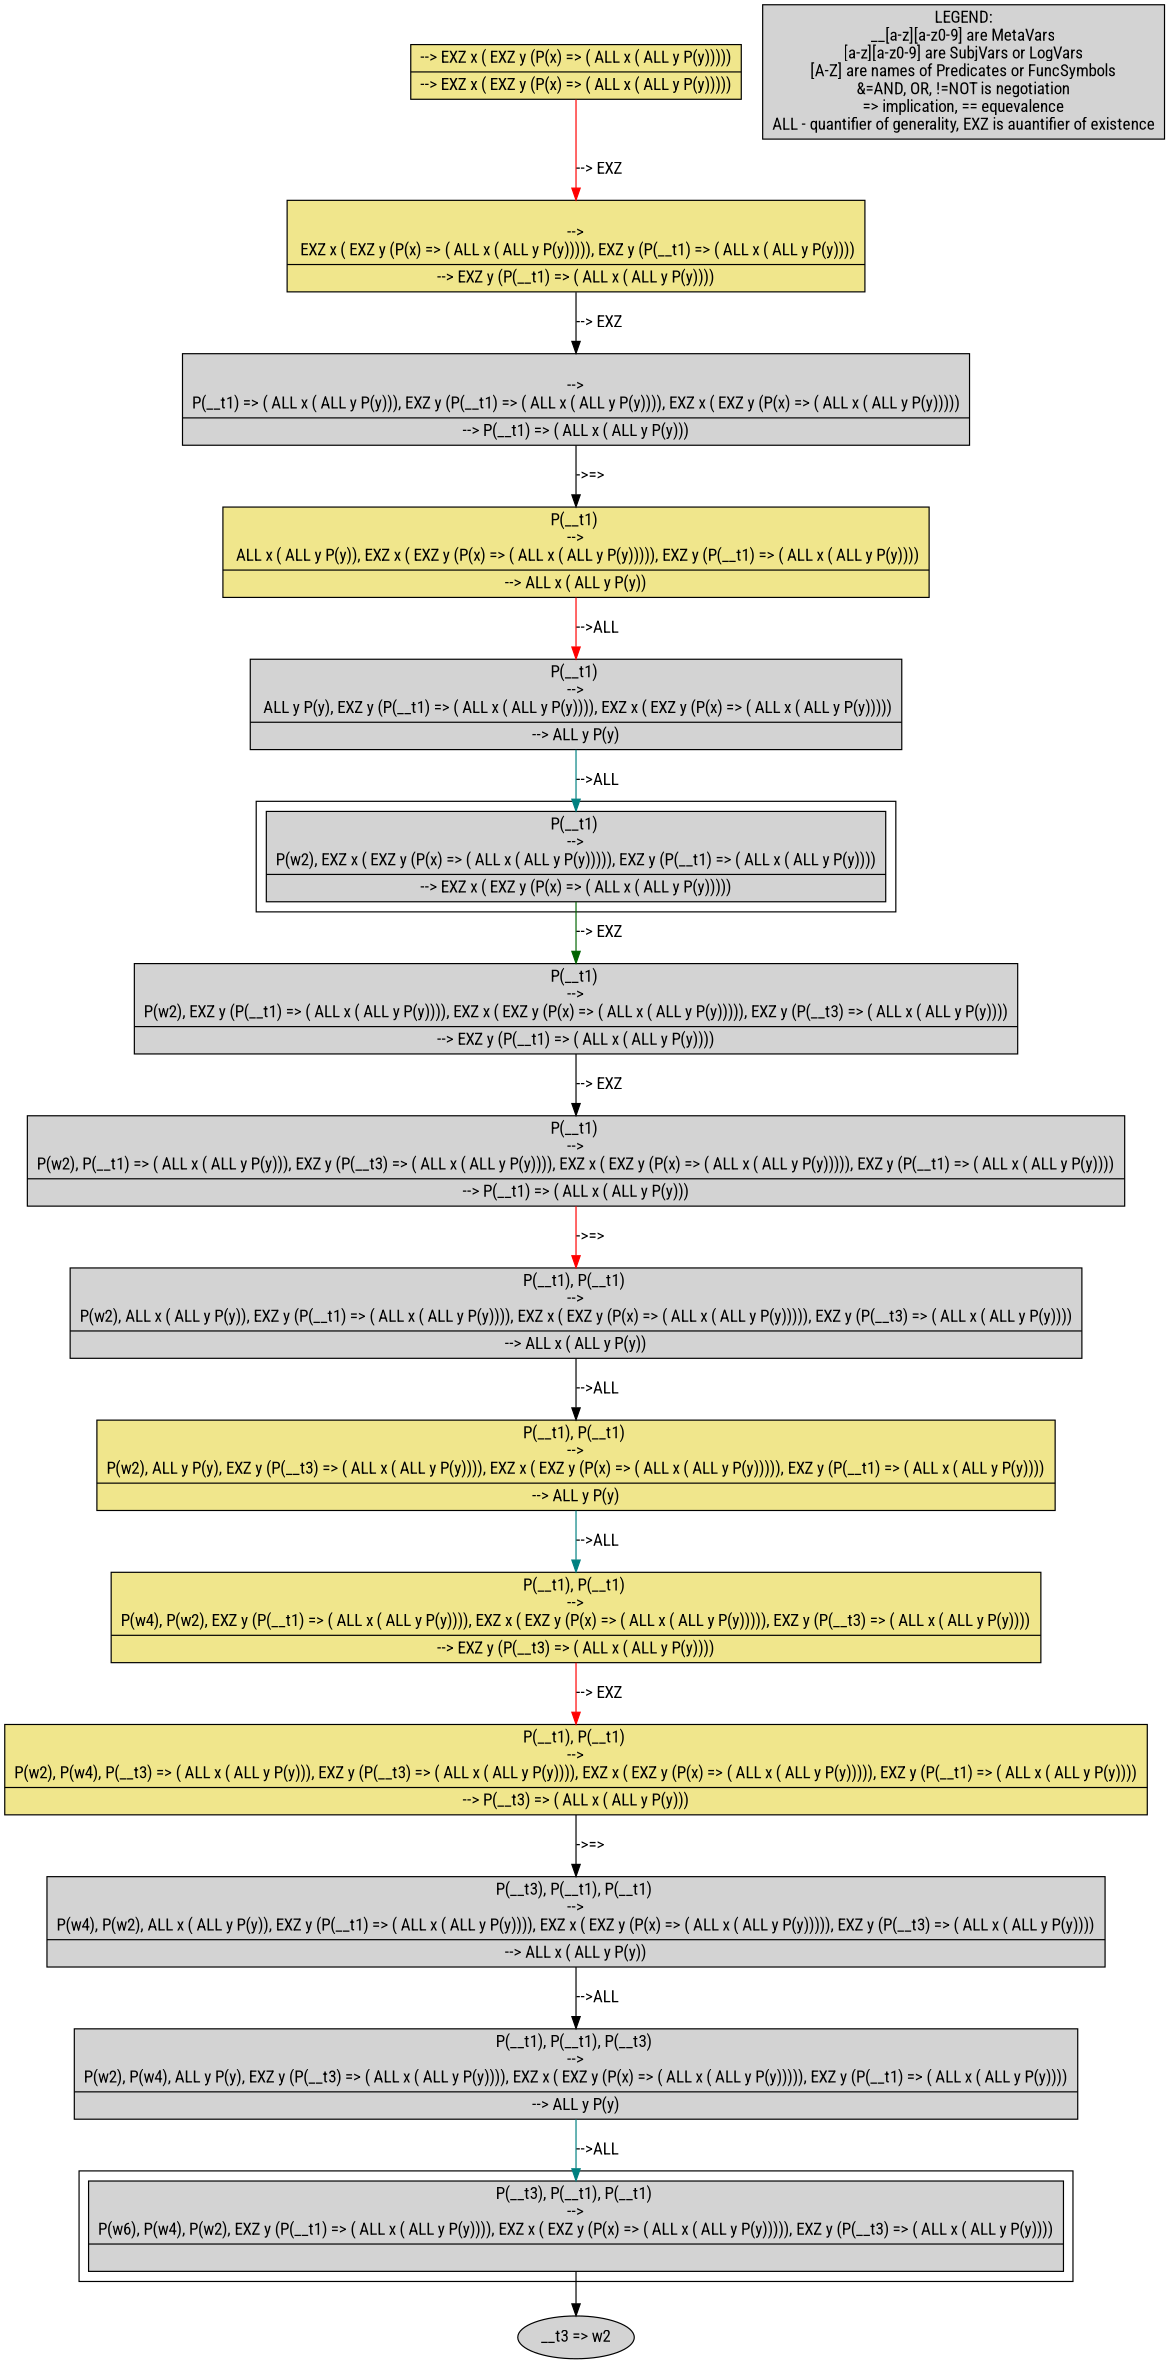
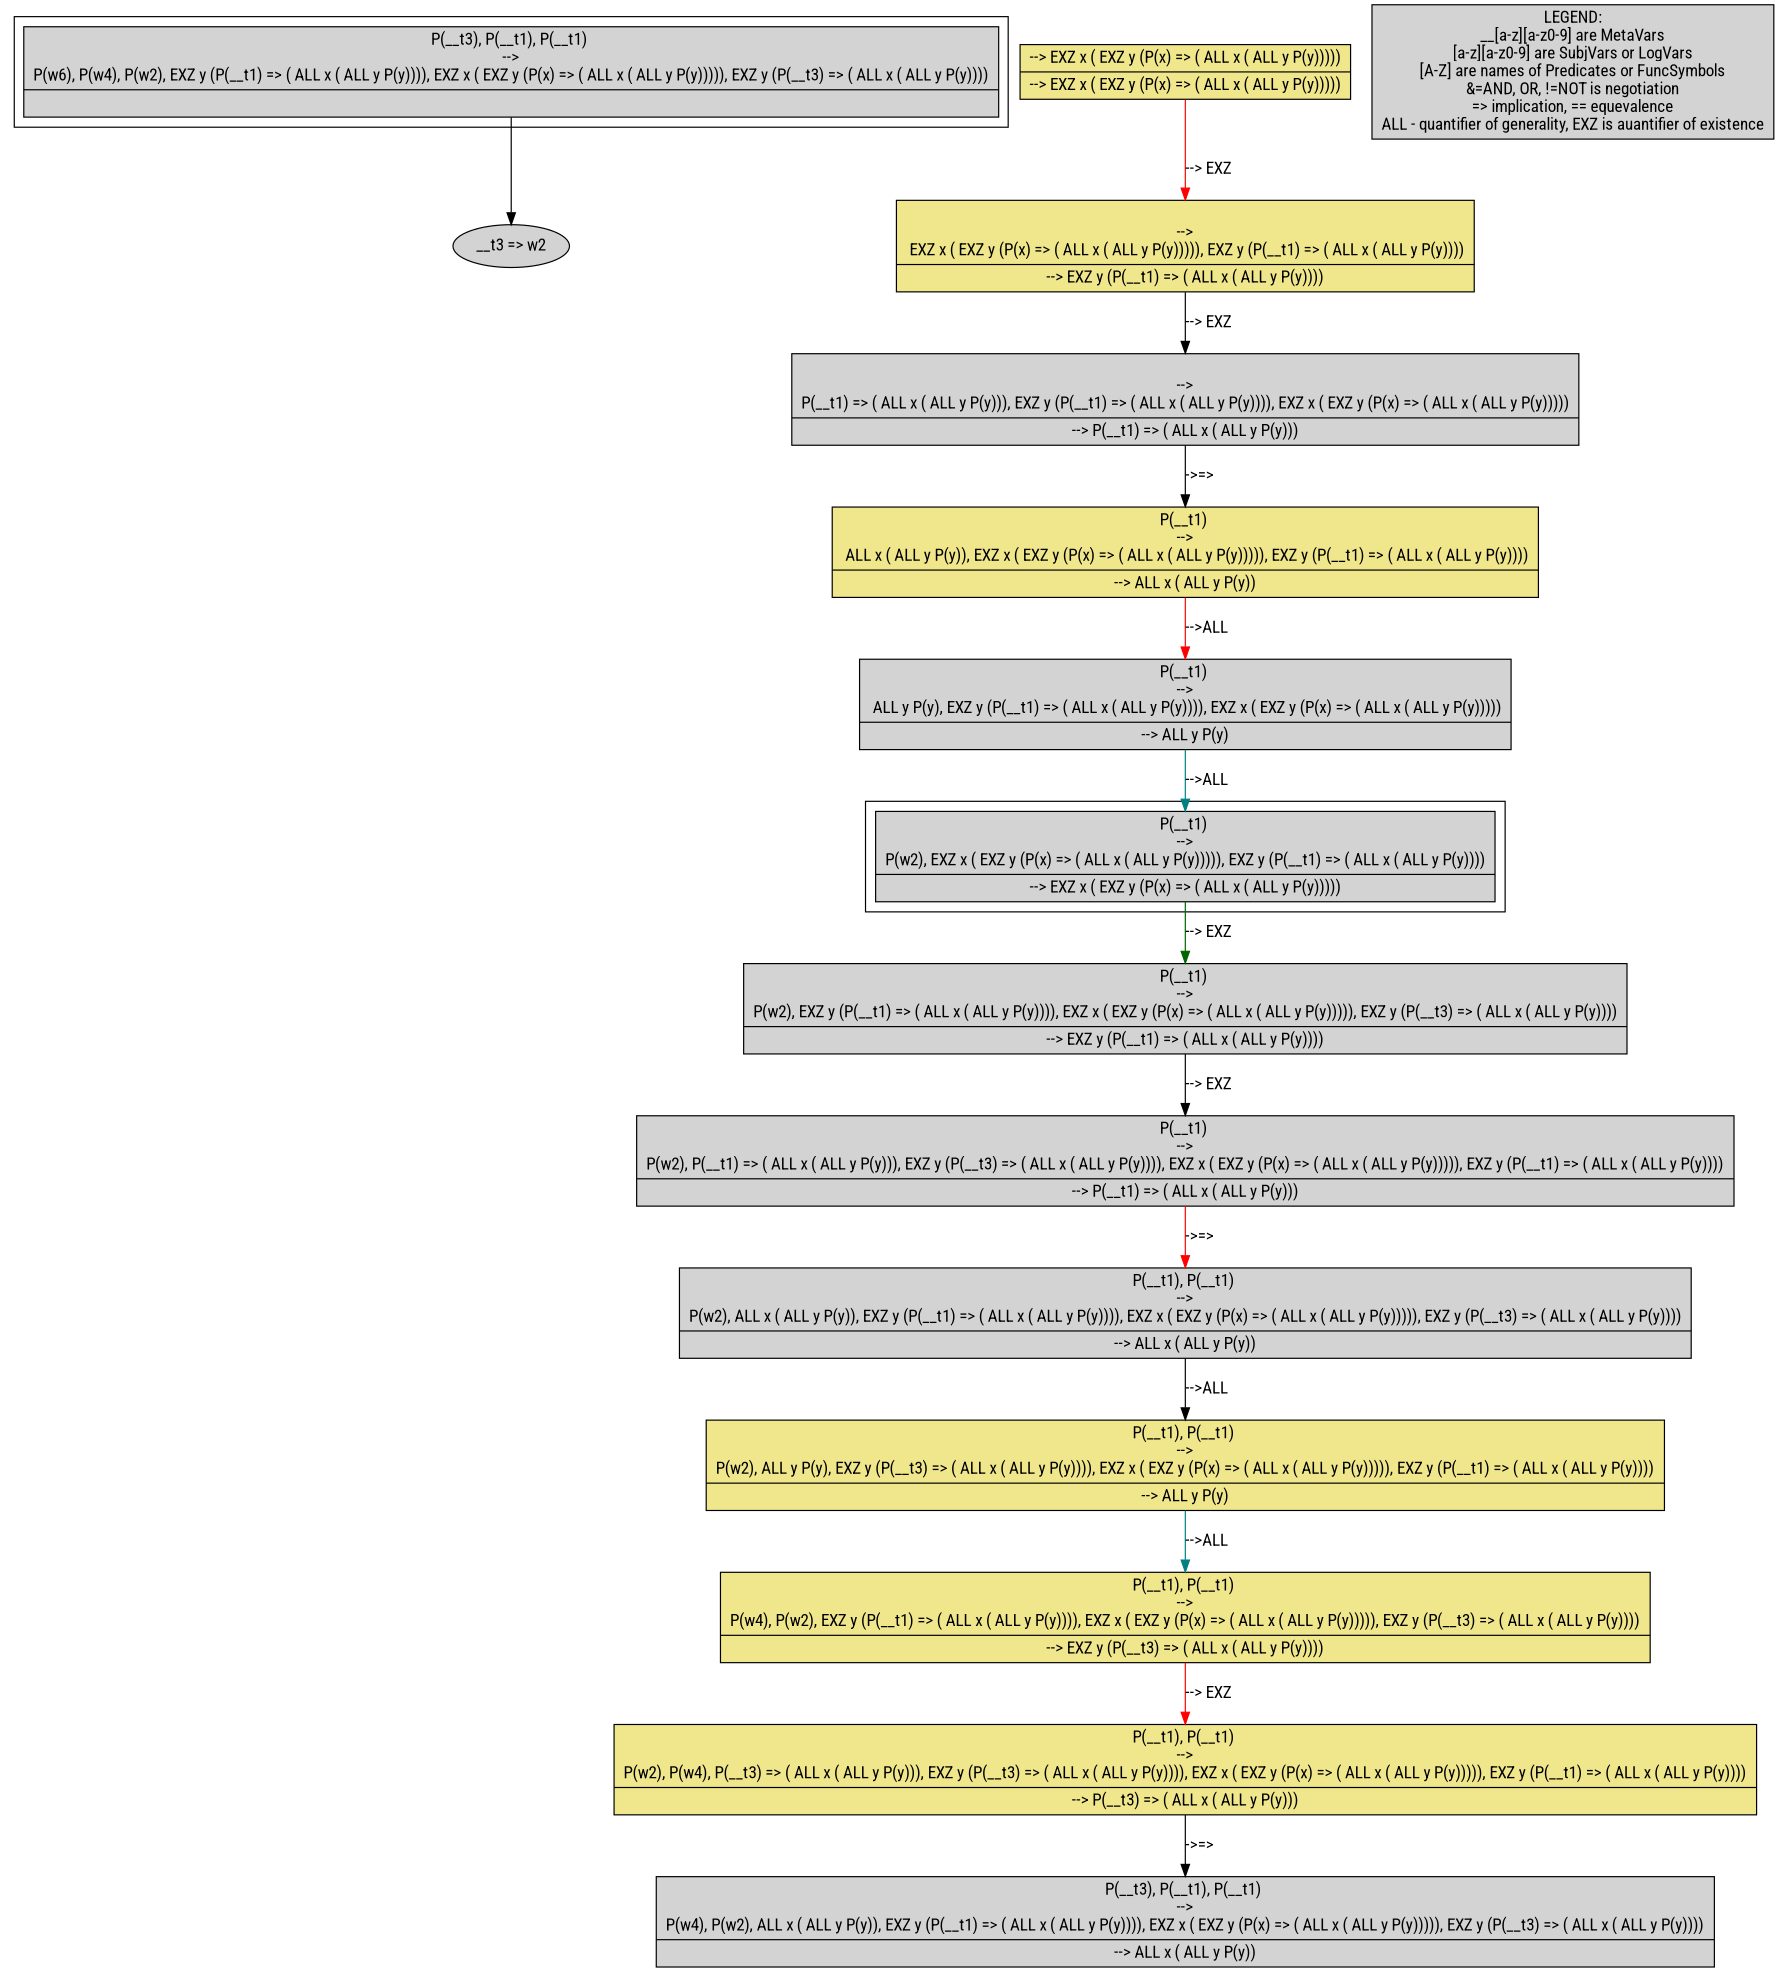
  digraph {
    fontname="Roboto Condensed"
    node [shape=record style=filled fillcolor=lightgrey fontname="Roboto Condensed"]
    edge [color=black fontname="Roboto Condensed"]
    n1 [label="{<seq> P(__t3), P(__t1), P(__t1) \n--\>\nP(w6), P(w4), P(w2),  EXZ y (P(__t1) =\> ( ALL x ( ALL y P(y)))),  EXZ x ( EXZ y (P(x) =\> ( ALL x ( ALL y P(y))))),  EXZ y (P(__t3) =\> ( ALL x ( ALL y P(y)))) |<lastfip>  }"]
    n2 [label="{<seq> P(__t1) \n--\>\nP(w2),  EXZ x ( EXZ y (P(x) =\> ( ALL x ( ALL y P(y))))),  EXZ y (P(__t1) =\> ( ALL x ( ALL y P(y)))) |<lastfip> --\>  EXZ x ( EXZ y (P(x) =\> ( ALL x ( ALL y P(y))))) }"]
    n3 [label="LEGEND:\n__[a-z][a-z0-9] are MetaVars\n[a-z][a-z0-9] are SubjVars or LogVars\n[A-Z] are names of Predicates or FuncSymbols\n&=AND, OR, !=NOT is negotiation\n=> implication, == equevalence\nALL - quantifier of generality, EXZ is auantifier of existence" shape=box]
    n4 [label="__t3 => w2\n" shape=""]
-   n5 [label="{<seq> P(__t1), P(__t1), P(__t3) \n--\>\nP(w2), P(w4),  ALL y P(y),  EXZ y (P(__t3) =\> ( ALL x ( ALL y P(y)))),  EXZ x ( EXZ y (P(x) =\> ( ALL x ( ALL y P(y))))),  EXZ y (P(__t1) =\> ( ALL x ( ALL y P(y)))) |<lastfip> --\>  ALL y P(y) }"]
    n6 [label="{<seq> P(__t3), P(__t1), P(__t1) \n--\>\nP(w4), P(w2),  ALL x ( ALL y P(y)),  EXZ y (P(__t1) =\> ( ALL x ( ALL y P(y)))),  EXZ x ( EXZ y (P(x) =\> ( ALL x ( ALL y P(y))))),  EXZ y (P(__t3) =\> ( ALL x ( ALL y P(y)))) |<lastfip> --\>  ALL x ( ALL y P(y)) }"]
    n7 [label="{<seq> P(__t1), P(__t1) \n--\>\nP(w2), P(w4), P(__t3) =\> ( ALL x ( ALL y P(y))),  EXZ y (P(__t3) =\> ( ALL x ( ALL y P(y)))),  EXZ x ( EXZ y (P(x) =\> ( ALL x ( ALL y P(y))))),  EXZ y (P(__t1) =\> ( ALL x ( ALL y P(y)))) |<lastfip> --\> P(__t3) =\> ( ALL x ( ALL y P(y))) }" fillcolor=khaki]
    n8 [label="{<seq> P(__t1), P(__t1) \n--\>\nP(w4), P(w2),  EXZ y (P(__t1) =\> ( ALL x ( ALL y P(y)))),  EXZ x ( EXZ y (P(x) =\> ( ALL x ( ALL y P(y))))),  EXZ y (P(__t3) =\> ( ALL x ( ALL y P(y)))) |<lastfip> --\>  EXZ y (P(__t3) =\> ( ALL x ( ALL y P(y)))) }" fillcolor=khaki]
    n9 [label="{<seq> P(__t1), P(__t1) \n--\>\nP(w2),  ALL y P(y),  EXZ y (P(__t3) =\> ( ALL x ( ALL y P(y)))),  EXZ x ( EXZ y (P(x) =\> ( ALL x ( ALL y P(y))))),  EXZ y (P(__t1) =\> ( ALL x ( ALL y P(y)))) |<lastfip> --\>  ALL y P(y) }" fillcolor=khaki]
    n10 [label="{<seq> P(__t1), P(__t1) \n--\>\nP(w2),  ALL x ( ALL y P(y)),  EXZ y (P(__t1) =\> ( ALL x ( ALL y P(y)))),  EXZ x ( EXZ y (P(x) =\> ( ALL x ( ALL y P(y))))),  EXZ y (P(__t3) =\> ( ALL x ( ALL y P(y)))) |<lastfip> --\>  ALL x ( ALL y P(y)) }"]
    n11 [label="{<seq> P(__t1) \n--\>\nP(w2), P(__t1) =\> ( ALL x ( ALL y P(y))),  EXZ y (P(__t3) =\> ( ALL x ( ALL y P(y)))),  EXZ x ( EXZ y (P(x) =\> ( ALL x ( ALL y P(y))))),  EXZ y (P(__t1) =\> ( ALL x ( ALL y P(y)))) |<lastfip> --\> P(__t1) =\> ( ALL x ( ALL y P(y))) }"]
    n12 [label="{<seq> P(__t1) \n--\>\nP(w2),  EXZ y (P(__t1) =\> ( ALL x ( ALL y P(y)))),  EXZ x ( EXZ y (P(x) =\> ( ALL x ( ALL y P(y))))),  EXZ y (P(__t3) =\> ( ALL x ( ALL y P(y)))) |<lastfip> --\>  EXZ y (P(__t1) =\> ( ALL x ( ALL y P(y)))) }"]
    n13 [label="{<seq> P(__t1) \n--\>\n ALL y P(y),  EXZ y (P(__t1) =\> ( ALL x ( ALL y P(y)))),  EXZ x ( EXZ y (P(x) =\> ( ALL x ( ALL y P(y))))) |<lastfip> --\>  ALL y P(y) }"]
    n14 [label="{<seq> P(__t1) \n--\>\n ALL x ( ALL y P(y)),  EXZ x ( EXZ y (P(x) =\> ( ALL x ( ALL y P(y))))),  EXZ y (P(__t1) =\> ( ALL x ( ALL y P(y)))) |<lastfip> --\>  ALL x ( ALL y P(y)) }" fillcolor=khaki]
    n15 [label="{<seq>  \n--\>\nP(__t1) =\> ( ALL x ( ALL y P(y))),  EXZ y (P(__t1) =\> ( ALL x ( ALL y P(y)))),  EXZ x ( EXZ y (P(x) =\> ( ALL x ( ALL y P(y))))) |<lastfip> --\> P(__t1) =\> ( ALL x ( ALL y P(y))) }"]
    n16 [label="{<seq>  \n--\>\n EXZ x ( EXZ y (P(x) =\> ( ALL x ( ALL y P(y))))),  EXZ y (P(__t1) =\> ( ALL x ( ALL y P(y)))) |<lastfip> --\>  EXZ y (P(__t1) =\> ( ALL x ( ALL y P(y)))) }" fillcolor=khaki]
    n17 [label="{<seq>  --\> EXZ x ( EXZ y (P(x) =\> ( ALL x ( ALL y P(y))))) |<lastfip> --\>  EXZ x ( EXZ y (P(x) =\> ( ALL x ( ALL y P(y))))) }" fillcolor=khaki]
    subgraph cluster_1 {
      n1
    }
    subgraph cluster_2 {
      n2
    }
    n1 -> n4
    n2 -> n12 [label="--> EXZ" color=darkgreen]
-   n5 -> n1 [label="-->ALL" color=teal]
-   n6 -> n5 [label="-->ALL"]
    n7 -> n6 [label="->=>"]
    n8 -> n7 [label="--> EXZ" color=red]
    n9 -> n8 [label="-->ALL" color=teal]
    n10 -> n9 [label="-->ALL"]
    n11 -> n10 [label="->=>" color=red]
    n12 -> n11 [label="--> EXZ"]
    n13 -> n2 [label="-->ALL" color=teal]
    n14 -> n13 [label="-->ALL" color=red]
    n15 -> n14 [label="->=>"]
    n16 -> n15 [label="--> EXZ"]
    n17 -> n16 [label="--> EXZ" color=red]
  }
